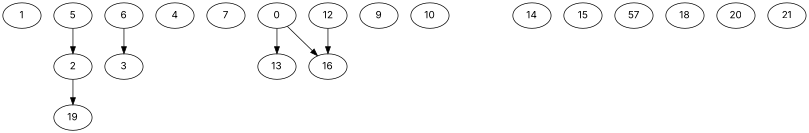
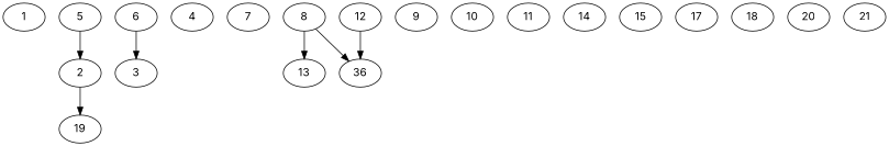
  digraph {
    fontname=Inter
    node [Processor=1 Start=0 Weight=7 fontname=Inter]
    edge [Weight=60 fontname=Inter]
    1 [Processor=0 Start=32 Weight=5]
    2 [Processor=0 Start=24 Weight=8]
    19 [Processor=0 Start=47]
    5 [Start=52 Weight=3]
    6 [Processor=0 Start=11 Weight=4]
    3 [Start=23]
    4 [Start=41]
    7 [Weight=8]
-   8 [Start=17 Weight=6 label=0]
+   8 [Start=17 Weight=6]
    13 [Start=30 Weight=9]
-   16 [Start=55 Weight=5]
+   16 [Start=55 Weight=5 label=36]
    12 [Processor=0 Start=15 Weight=4]
    9 [Start=10]
    10 [Processor=0 Weight=9]
+   11 [Processor=0 Start=54 Weight=6]
    14 [Start=39 Weight=2]
    15 [Processor=0 Start=37 Weight=10]
-   17 [Start=8 Weight=2 label=57]
+   17 [Start=8 Weight=2]
    18 [Processor=0 Start=9 Weight=2]
    20 [Processor=0 Start=19 Weight=5]
    21 [Start=48 Weight=4]
    2 -> 19 [Weight=12]
    5 -> 2 [Weight=18]
    6 -> 3 [Weight=54]
    8 -> 13
    8 -> 16
    12 -> 16 [Weight=36]
  }
